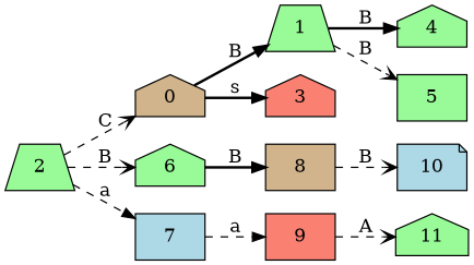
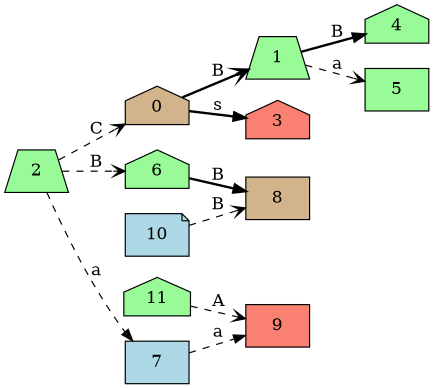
  digraph {
    rankdir=LR
    node [fillcolor=palegreen shape=house style=filled]
    edge [arrowhead=normal style=dashed]
    n1 [fillcolor=tan label=0]
    n2 [label=1 shape=trapezium]
    n3 [fillcolor=salmon label=3]
    n4 [label=4]
    n5 [label=5 shape=box]
    n6 [label=2 shape=trapezium]
    n7 [label=6]
    n8 [fillcolor=lightblue label=7 shape=box]
    n9 [fillcolor=tan label=8 shape=box]
    n10 [fillcolor=salmon label=9 shape=box]
    n11 [fillcolor=lightblue label=10 shape=note]
    n12 [label=11]
-   n1 -> n2 [label=B style=bold]
+   n1 -> n2 [arrowhead=vee label=B style=bold]
    n1 -> n3 [label=s style=bold]
    n2 -> n4 [label=B style=bold]
-   n2 -> n5 [arrowhead=vee label=B]
+   n2 -> n5 [arrowhead=vee label=a]
    n6 -> n1 [arrowhead=vee label=C]
    n6 -> n7 [arrowhead=vee label=B]
    n6 -> n8 [label=a]
    n7 -> n9 [label=B style=bold]
    n8 -> n10 [label=a]
-   n9 -> n11 [arrowhead=vee label=B]
-   n10 -> n12 [arrowhead=vee label=A]
+   n11 -> n9 [arrowhead=vee label=B]
+   n12 -> n10 [arrowhead=vee label=A]
  }
